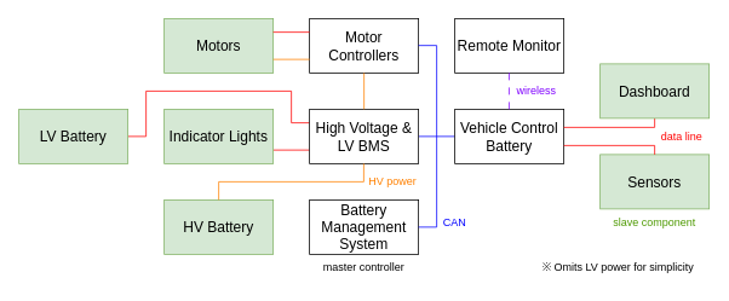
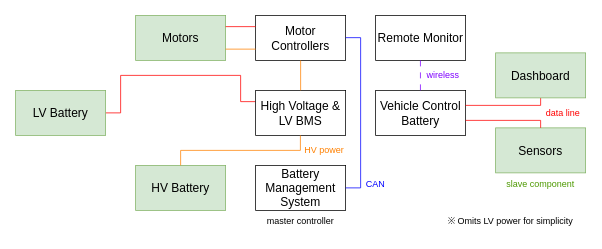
  <mxCell id="0" />
  <mxCell id="1" parent="0" />
- <mxCell id="2" value="" style="edgeStyle=none;html=1;rounded=0;curved=0;endArrow=none;endFill=0;strokeColor=#0000FF;" parent="1" source="3" target="8" edge="1"><mxGeometry relative="1" as="geometry" /></mxCell>
  <mxCell id="3" value="&lt;span style=&quot;font-size: 16px;&quot;&gt;Vehicle Control Battery&lt;/span&gt;" style="rounded=0;whiteSpace=wrap;html=1;shadow=0;glass=0;" parent="1" vertex="1"><mxGeometry x="500" y="120" width="120" height="60" as="geometry" /></mxCell>
  <mxCell id="4" value="&lt;font style=&quot;font-size: 16px;&quot;&gt;Motor Controllers&lt;/font&gt;" style="rounded=0;whiteSpace=wrap;html=1;" parent="1" vertex="1"><mxGeometry x="340" width="120" height="60" as="geometry" y="20" /></mxCell>
  <mxCell id="5" value="&lt;font style=&quot;font-size: 16px;&quot;&gt;Battery Management System&lt;/font&gt;" style="rounded=0;whiteSpace=wrap;html=1;" parent="1" vertex="1"><mxGeometry x="340" y="220" width="120" height="60" as="geometry" /></mxCell>
- <mxCell id="6" style="edgeStyle=none;html=1;exitX=0;exitY=0.75;exitDx=0;exitDy=0;entryX=1;entryY=0.75;entryDx=0;entryDy=0;strokeColor=#FF0000;endArrow=none;endFill=0;rounded=0;curved=0;" parent="1" source="8" target="11" edge="1"><mxGeometry relative="1" as="geometry" /></mxCell>
  <mxCell id="7" style="edgeStyle=orthogonalEdgeStyle;html=1;strokeColor=#FF0000;endArrow=none;endFill=0;rounded=0;exitX=0;exitY=0.25;exitDx=0;exitDy=0;entryX=1;entryY=0.5;entryDx=0;entryDy=0;" parent="1" source="8" target="12" edge="1"><mxGeometry relative="1" as="geometry"><mxPoint x="160" y="150" as="targetPoint" /><mxPoint x="310" y="114.5" as="sourcePoint" /><Array as="points"><mxPoint x="320" y="135" /><mxPoint x="320" y="100" /><mxPoint x="160" y="100" /><mxPoint x="160" y="150" /></Array></mxGeometry></mxCell>
  <mxCell id="8" value="&lt;span style=&quot;font-size: 16px;&quot;&gt;High Voltage &amp;amp;&lt;/span&gt;&lt;div&gt;&lt;span style=&quot;font-size: 16px;&quot;&gt;LV BMS&lt;/span&gt;&lt;/div&gt;" style="rounded=0;whiteSpace=wrap;html=1;" parent="1" vertex="1"><mxGeometry x="340" y="120" width="120" height="60" as="geometry" /></mxCell>
  <mxCell id="9" value="&lt;font style=&quot;font-size: 16px;&quot;&gt;Motors&lt;/font&gt;" style="rounded=0;whiteSpace=wrap;html=1;fillColor=#d5e8d4;strokeColor=#82b366;" parent="1" vertex="1"><mxGeometry x="180" width="120" height="60" as="geometry" y="20" /></mxCell>
  <mxCell id="10" value="&lt;font style=&quot;font-size: 16px;&quot;&gt;HV Battery&lt;/font&gt;" style="rounded=0;whiteSpace=wrap;html=1;fillColor=#d5e8d4;strokeColor=#82b366;" parent="1" vertex="1"><mxGeometry x="180" y="220" width="120" height="60" as="geometry" /></mxCell>
- <mxCell id="11" value="&lt;font style=&quot;font-size: 16px;&quot;&gt;Indicator Lights&lt;/font&gt;" style="rounded=0;whiteSpace=wrap;html=1;fillColor=#d5e8d4;strokeColor=#82b366;" parent="1" vertex="1"><mxGeometry x="180" y="120" width="120" height="60" as="geometry" /></mxCell>
  <mxCell id="12" value="&lt;font style=&quot;font-size: 16px;&quot;&gt;LV Battery&lt;/font&gt;" style="rounded=0;whiteSpace=wrap;html=1;fillColor=#d5e8d4;strokeColor=#82b366;" parent="1" vertex="1"><mxGeometry y="120" width="120" height="60" as="geometry" x="20" /></mxCell>
  <mxCell id="13" style="edgeStyle=elbowEdgeStyle;html=1;exitX=0.5;exitY=1;exitDx=0;exitDy=0;endArrow=none;endFill=0;elbow=vertical;rounded=0;curved=0;entryX=0.999;entryY=0.331;entryDx=0;entryDy=0;entryPerimeter=0;strokeColor=#FF0000;" parent="1" source="14" target="3" edge="1"><mxGeometry relative="1" as="geometry"><mxPoint x="640" y="140" as="targetPoint" /><Array as="points"><mxPoint x="720" y="140" /></Array></mxGeometry></mxCell>
  <mxCell id="14" value="&lt;font style=&quot;font-size: 16px;&quot;&gt;Dashboard&lt;/font&gt;" style="rounded=0;whiteSpace=wrap;html=1;fillColor=#d5e8d4;strokeColor=#82b366;" parent="1" vertex="1"><mxGeometry x="660" y="70" width="120" height="60" as="geometry" /></mxCell>
  <mxCell id="15" value="&lt;span style=&quot;font-size: 16px;&quot;&gt;Sensors&lt;/span&gt;" style="rounded=0;whiteSpace=wrap;html=1;fillColor=#d5e8d4;strokeColor=#82b366;" parent="1" vertex="1"><mxGeometry x="660" y="170" width="120" height="60" as="geometry" /></mxCell>
  <mxCell id="16" value="&lt;font style=&quot;font-size: 16px;&quot;&gt;Remote Monitor&lt;/font&gt;" style="rounded=0;whiteSpace=wrap;html=1;" parent="1" vertex="1"><mxGeometry x="500" width="120" height="60" as="geometry" y="20" /></mxCell>
  <mxCell id="17" style="edgeStyle=elbowEdgeStyle;html=1;exitX=0.5;exitY=0;exitDx=0;exitDy=0;endArrow=none;endFill=0;elbow=vertical;rounded=0;curved=0;entryX=0.999;entryY=0.331;entryDx=0;entryDy=0;entryPerimeter=0;strokeColor=#FF0000;" parent="1" source="15" edge="1"><mxGeometry relative="1" as="geometry"><mxPoint x="620" y="160" as="targetPoint" /><mxPoint x="720" y="150" as="sourcePoint" /><Array as="points"><mxPoint x="720" y="160" /></Array></mxGeometry></mxCell>
  <mxCell id="18" value="" style="edgeStyle=orthogonalEdgeStyle;html=1;rounded=0;endArrow=none;endFill=0;strokeColor=#0000FF;exitX=1;exitY=0.5;exitDx=0;exitDy=0;" parent="1" source="5" edge="1"><mxGeometry relative="1" as="geometry"><mxPoint x="480" y="250" as="sourcePoint" /><mxPoint x="460" y="49.71" as="targetPoint" /><Array as="points"><mxPoint x="480" y="250" /><mxPoint x="480" y="50" /></Array></mxGeometry></mxCell>
  <mxCell id="19" value="" style="edgeStyle=none;html=1;strokeColor=#FF0000;endArrow=none;endFill=0;rounded=0;curved=0;exitX=0;exitY=0.25;exitDx=0;exitDy=0;entryX=1;entryY=0.25;entryDx=0;entryDy=0;" parent="1" source="4" target="9" edge="1"><mxGeometry relative="1" as="geometry"><mxPoint x="340" y="49.76" as="sourcePoint" /><mxPoint x="300" y="49.76" as="targetPoint" /></mxGeometry></mxCell>
  <mxCell id="20" value="" style="edgeStyle=none;html=1;strokeColor=#FF8000;endArrow=none;endFill=0;rounded=0;curved=0;exitX=0;exitY=0.75;exitDx=0;exitDy=0;entryX=1;entryY=0.75;entryDx=0;entryDy=0;" parent="1" source="4" target="9" edge="1"><mxGeometry relative="1" as="geometry"><mxPoint x="340" y="49.8" as="sourcePoint" /><mxPoint x="300" y="49.8" as="targetPoint" /></mxGeometry></mxCell>
  <mxCell id="21" value="" style="edgeStyle=none;html=1;strokeColor=#FF8000;endArrow=none;endFill=0;rounded=0;curved=0;exitX=0.5;exitY=1;exitDx=0;exitDy=0;entryX=0.5;entryY=0;entryDx=0;entryDy=0;" parent="1" source="4" target="8" edge="1"><mxGeometry relative="1" as="geometry"><mxPoint x="370" y="100" as="sourcePoint" /><mxPoint x="330" y="100" as="targetPoint" /></mxGeometry></mxCell>
  <mxCell id="22" value="" style="edgeStyle=orthogonalEdgeStyle;html=1;strokeColor=#FF8000;endArrow=none;endFill=0;rounded=0;exitX=0.5;exitY=1;exitDx=0;exitDy=0;entryX=0.5;entryY=0;entryDx=0;entryDy=0;" parent="1" target="10" edge="1"><mxGeometry relative="1" as="geometry"><mxPoint x="399.71" y="180" as="sourcePoint" /><mxPoint x="399.71" y="220" as="targetPoint" /><Array as="points"><mxPoint x="400" y="200" /><mxPoint x="240" y="200" /></Array></mxGeometry></mxCell>
  <mxCell id="23" value="" style="edgeStyle=none;html=1;strokeColor=#7F00FF;endArrow=none;endFill=0;rounded=0;curved=0;exitX=0.5;exitY=1;exitDx=0;exitDy=0;entryX=0.5;entryY=0;entryDx=0;entryDy=0;dashed=1;dashPattern=8 8;" parent="1" edge="1"><mxGeometry relative="1" as="geometry"><mxPoint x="559.76" y="80" as="sourcePoint" /><mxPoint x="559.76" y="120" as="targetPoint" /></mxGeometry></mxCell>
  <mxCell id="24" value="master controller" style="text;html=1;align=center;verticalAlign=middle;whiteSpace=wrap;rounded=0;" parent="1" vertex="1"><mxGeometry x="340" y="280" width="120" height="30" as="geometry" /></mxCell>
  <mxCell id="25" value="&lt;font style=&quot;color: rgb(0, 0, 255);&quot;&gt;CAN&lt;/font&gt;" style="text;html=1;align=center;verticalAlign=middle;whiteSpace=wrap;rounded=0;" parent="1" vertex="1"><mxGeometry x="470" y="230" width="60" height="30" as="geometry" /></mxCell>
  <mxCell id="26" value="&lt;font style=&quot;color: rgb(255, 0, 0);&quot;&gt;data line&lt;/font&gt;" style="text;html=1;align=center;verticalAlign=middle;whiteSpace=wrap;rounded=0;" parent="1" vertex="1"><mxGeometry x="720" y="135" width="60" height="30" as="geometry" /></mxCell>
  <mxCell id="27" value="&lt;font style=&quot;color: rgb(127, 0, 255);&quot;&gt;wireless&lt;/font&gt;" style="text;html=1;align=center;verticalAlign=middle;whiteSpace=wrap;rounded=0;" parent="1" vertex="1"><mxGeometry x="560" y="85" width="60" height="30" as="geometry" /></mxCell>
  <mxCell id="28" value="&lt;font style=&quot;color: light-dark(rgb(77, 153, 0), rgb(50, 181, 50));&quot;&gt;slave component&lt;/font&gt;" style="text;html=1;align=center;verticalAlign=middle;whiteSpace=wrap;rounded=0;" parent="1" vertex="1"><mxGeometry x="660" y="230" width="120" height="30" as="geometry" /></mxCell>
  <mxCell id="29" value="&lt;font style=&quot;color: rgb(255, 128, 0);&quot;&gt;&amp;nbsp;HV power&lt;/font&gt;" style="text;html=1;align=center;verticalAlign=middle;whiteSpace=wrap;rounded=0;" parent="1" vertex="1"><mxGeometry x="400" y="185" width="60" height="30" as="geometry" /></mxCell>
  <mxCell id="30" value="&lt;font&gt;&lt;font style=&quot;&quot;&gt;&lt;span style=&quot;font-family: &amp;quot;Catamaran Medium&amp;quot;; font-variant-numeric: normal; font-variant-east-asian: normal; font-variant-alternates: normal; font-variant-position: normal; font-variant-emoji: normal; color: rgb(51, 51, 51);&quot;&gt;※&amp;nbsp;&lt;/span&gt;Omits L&lt;/font&gt;V power for simplicity&lt;/font&gt;" style="text;html=1;align=center;verticalAlign=middle;whiteSpace=wrap;rounded=0;" parent="1" vertex="1"><mxGeometry x="580" y="280" width="200" height="30" as="geometry" /></mxCell>
